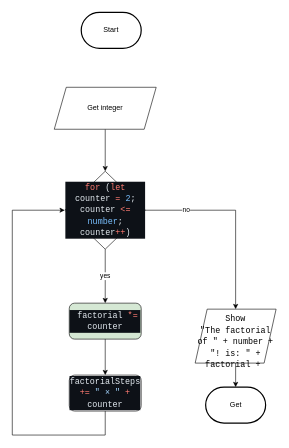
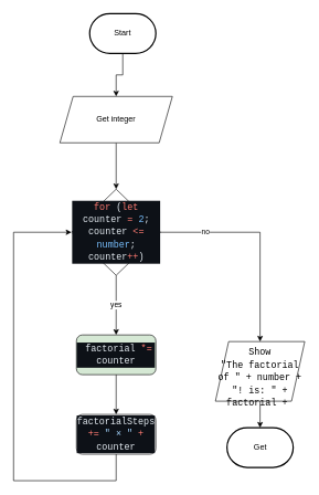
  <mxCell id="0" />
  <mxCell id="1" parent="0" />
+ <mxCell id="2" style="edgeStyle=orthogonalEdgeStyle;html=1;rounded=0;" parent="1" source="3" target="6" edge="1"><mxGeometry relative="1" as="geometry" /></mxCell>
  <mxCell id="3" value="Start" style="strokeWidth=2;html=1;shape=mxgraph.flowchart.terminator;whiteSpace=wrap;" parent="1" vertex="1"><mxGeometry x="135" y="20" width="100" height="60" as="geometry" /></mxCell>
  <mxCell id="4" value="Get" style="strokeWidth=2;html=1;shape=mxgraph.flowchart.terminator;whiteSpace=wrap;" parent="1" vertex="1"><mxGeometry x="342.5" y="645" width="100" height="60" as="geometry" /></mxCell>
  <mxCell id="5" style="edgeStyle=orthogonalEdgeStyle;html=1;entryX=0.5;entryY=0;entryDx=0;entryDy=0;fontColor=#000000;rounded=0;" parent="1" source="6" target="10" edge="1"><mxGeometry relative="1" as="geometry"><mxPoint x="175.01" y="295" as="targetPoint" /></mxGeometry></mxCell>
  <mxCell id="6" value="Get integer" style="shape=parallelogram;perimeter=parallelogramPerimeter;whiteSpace=wrap;html=1;fixedSize=1;" parent="1" vertex="1"><mxGeometry x="90" y="145" width="170" height="70" as="geometry" /></mxCell>
  <mxCell id="7" value="yes" style="edgeStyle=orthogonalEdgeStyle;rounded=0;html=1;entryX=0.5;entryY=0;entryDx=0;entryDy=0;fontColor=#000000;" parent="1" source="10" target="14" edge="1"><mxGeometry relative="1" as="geometry" /></mxCell>
  <mxCell id="8" style="edgeStyle=orthogonalEdgeStyle;rounded=0;html=1;entryX=0.5;entryY=0;entryDx=0;entryDy=0;fontColor=#000000;" parent="1" source="10" target="12" edge="1"><mxGeometry relative="1" as="geometry" /></mxCell>
  <mxCell id="9" value="no" style="edgeLabel;html=1;align=center;verticalAlign=middle;resizable=0;points=[];fontColor=#000000;" parent="8" vertex="1" connectable="0"><mxGeometry x="-0.579" y="1" relative="1" as="geometry"><mxPoint x="1" as="offset" /></mxGeometry></mxCell>
  <mxCell id="10" value="&lt;div style=&quot;font-family: Consolas, &amp;quot;Courier New&amp;quot;, monospace; font-size: 14px; line-height: 19px;&quot;&gt;&lt;div style=&quot;color: rgb(230, 237, 243); background-color: rgb(13, 17, 23); line-height: 19px;&quot;&gt;&lt;span style=&quot;color: #ff7b72;&quot;&gt;for&lt;/span&gt; (&lt;span style=&quot;color: #ff7b72;&quot;&gt;let&lt;/span&gt; counter &lt;span style=&quot;color: #ff7b72;&quot;&gt;=&lt;/span&gt; &lt;span style=&quot;color: #79c0ff;&quot;&gt;2&lt;/span&gt;; counter &lt;span style=&quot;color: #ff7b72;&quot;&gt;&amp;lt;=&lt;/span&gt; &lt;span style=&quot;color: #79c0ff;&quot;&gt;number&lt;/span&gt;; counter&lt;span style=&quot;color: #ff7b72;&quot;&gt;++&lt;/span&gt;)&lt;/div&gt;&lt;/div&gt;" style="rhombus;whiteSpace=wrap;html=1;" parent="1" vertex="1"><mxGeometry x="107.51" y="285" width="134.99" height="130" as="geometry" /></mxCell>
  <mxCell id="11" style="edgeStyle=orthogonalEdgeStyle;rounded=0;html=1;entryX=0.5;entryY=0;entryDx=0;entryDy=0;entryPerimeter=0;fontColor=#000000;" parent="1" source="12" target="4" edge="1"><mxGeometry relative="1" as="geometry" /></mxCell>
  <mxCell id="12" value="&lt;div style=&quot;font-family: Consolas, &amp;quot;Courier New&amp;quot;, monospace; font-size: 14px; line-height: 19px;&quot;&gt;&lt;div style=&quot;line-height: 19px;&quot;&gt;&lt;br&gt;&lt;/div&gt;&lt;div style=&quot;line-height: 19px;&quot;&gt;Show&lt;/div&gt;&lt;div style=&quot;line-height: 19px;&quot;&gt;&quot;The factorial of &quot; + number + &quot;! is: &quot; + factorial +&amp;nbsp;&lt;/div&gt;&lt;/div&gt;" style="shape=parallelogram;perimeter=parallelogramPerimeter;whiteSpace=wrap;html=1;fixedSize=1;labelBackgroundColor=none;fontColor=#000000;" parent="1" vertex="1"><mxGeometry x="325" y="515" width="135" height="90" as="geometry" /></mxCell>
  <mxCell id="13" style="edgeStyle=orthogonalEdgeStyle;rounded=0;html=1;entryX=0.5;entryY=0;entryDx=0;entryDy=0;fontColor=#000000;" parent="1" source="14" target="16" edge="1"><mxGeometry relative="1" as="geometry" /></mxCell>
  <mxCell id="14" value="&lt;div style=&quot;font-family: Consolas, &amp;quot;Courier New&amp;quot;, monospace; font-size: 14px;&quot;&gt;&lt;div style=&quot;color: rgb(230, 237, 243); background-color: rgb(13, 17, 23); line-height: 19px;&quot;&gt;&amp;nbsp;factorial &lt;span style=&quot;color: #ff7b72;&quot;&gt;*=&lt;/span&gt; counter&lt;/div&gt;&lt;/div&gt;" style="rounded=1;whiteSpace=wrap;html=1;labelBackgroundColor=none;fontColor=#000000;fillColor=#d5e8d4;" parent="1" vertex="1"><mxGeometry x="115.01" y="505" width="120" height="60" as="geometry" /></mxCell>
  <mxCell id="15" style="edgeStyle=orthogonalEdgeStyle;rounded=0;html=1;entryX=0;entryY=0.5;entryDx=0;entryDy=0;fontColor=#000000;" parent="1" source="16" target="10" edge="1"><mxGeometry relative="1" as="geometry"><Array as="points"><mxPoint x="175" y="725" /><mxPoint x="20" y="725" /><mxPoint x="20" y="350" /></Array></mxGeometry></mxCell>
  <mxCell id="16" value="&lt;div style=&quot;color: rgb(230, 237, 243); background-color: rgb(13, 17, 23); font-family: Consolas, &amp;quot;Courier New&amp;quot;, monospace; font-size: 14px; line-height: 19px;&quot;&gt;factorialSteps &lt;span style=&quot;color: #ff7b72;&quot;&gt;+=&lt;/span&gt; &lt;span style=&quot;color: #a5d6ff;&quot;&gt;&quot; × &quot;&lt;/span&gt; &lt;span style=&quot;color: #ff7b72;&quot;&gt;+&lt;/span&gt; counter&lt;/div&gt;" style="rounded=1;whiteSpace=wrap;html=1;labelBackgroundColor=none;fontColor=#000000;" parent="1" vertex="1"><mxGeometry x="115.01" y="625" width="120" height="60" as="geometry" /></mxCell>
